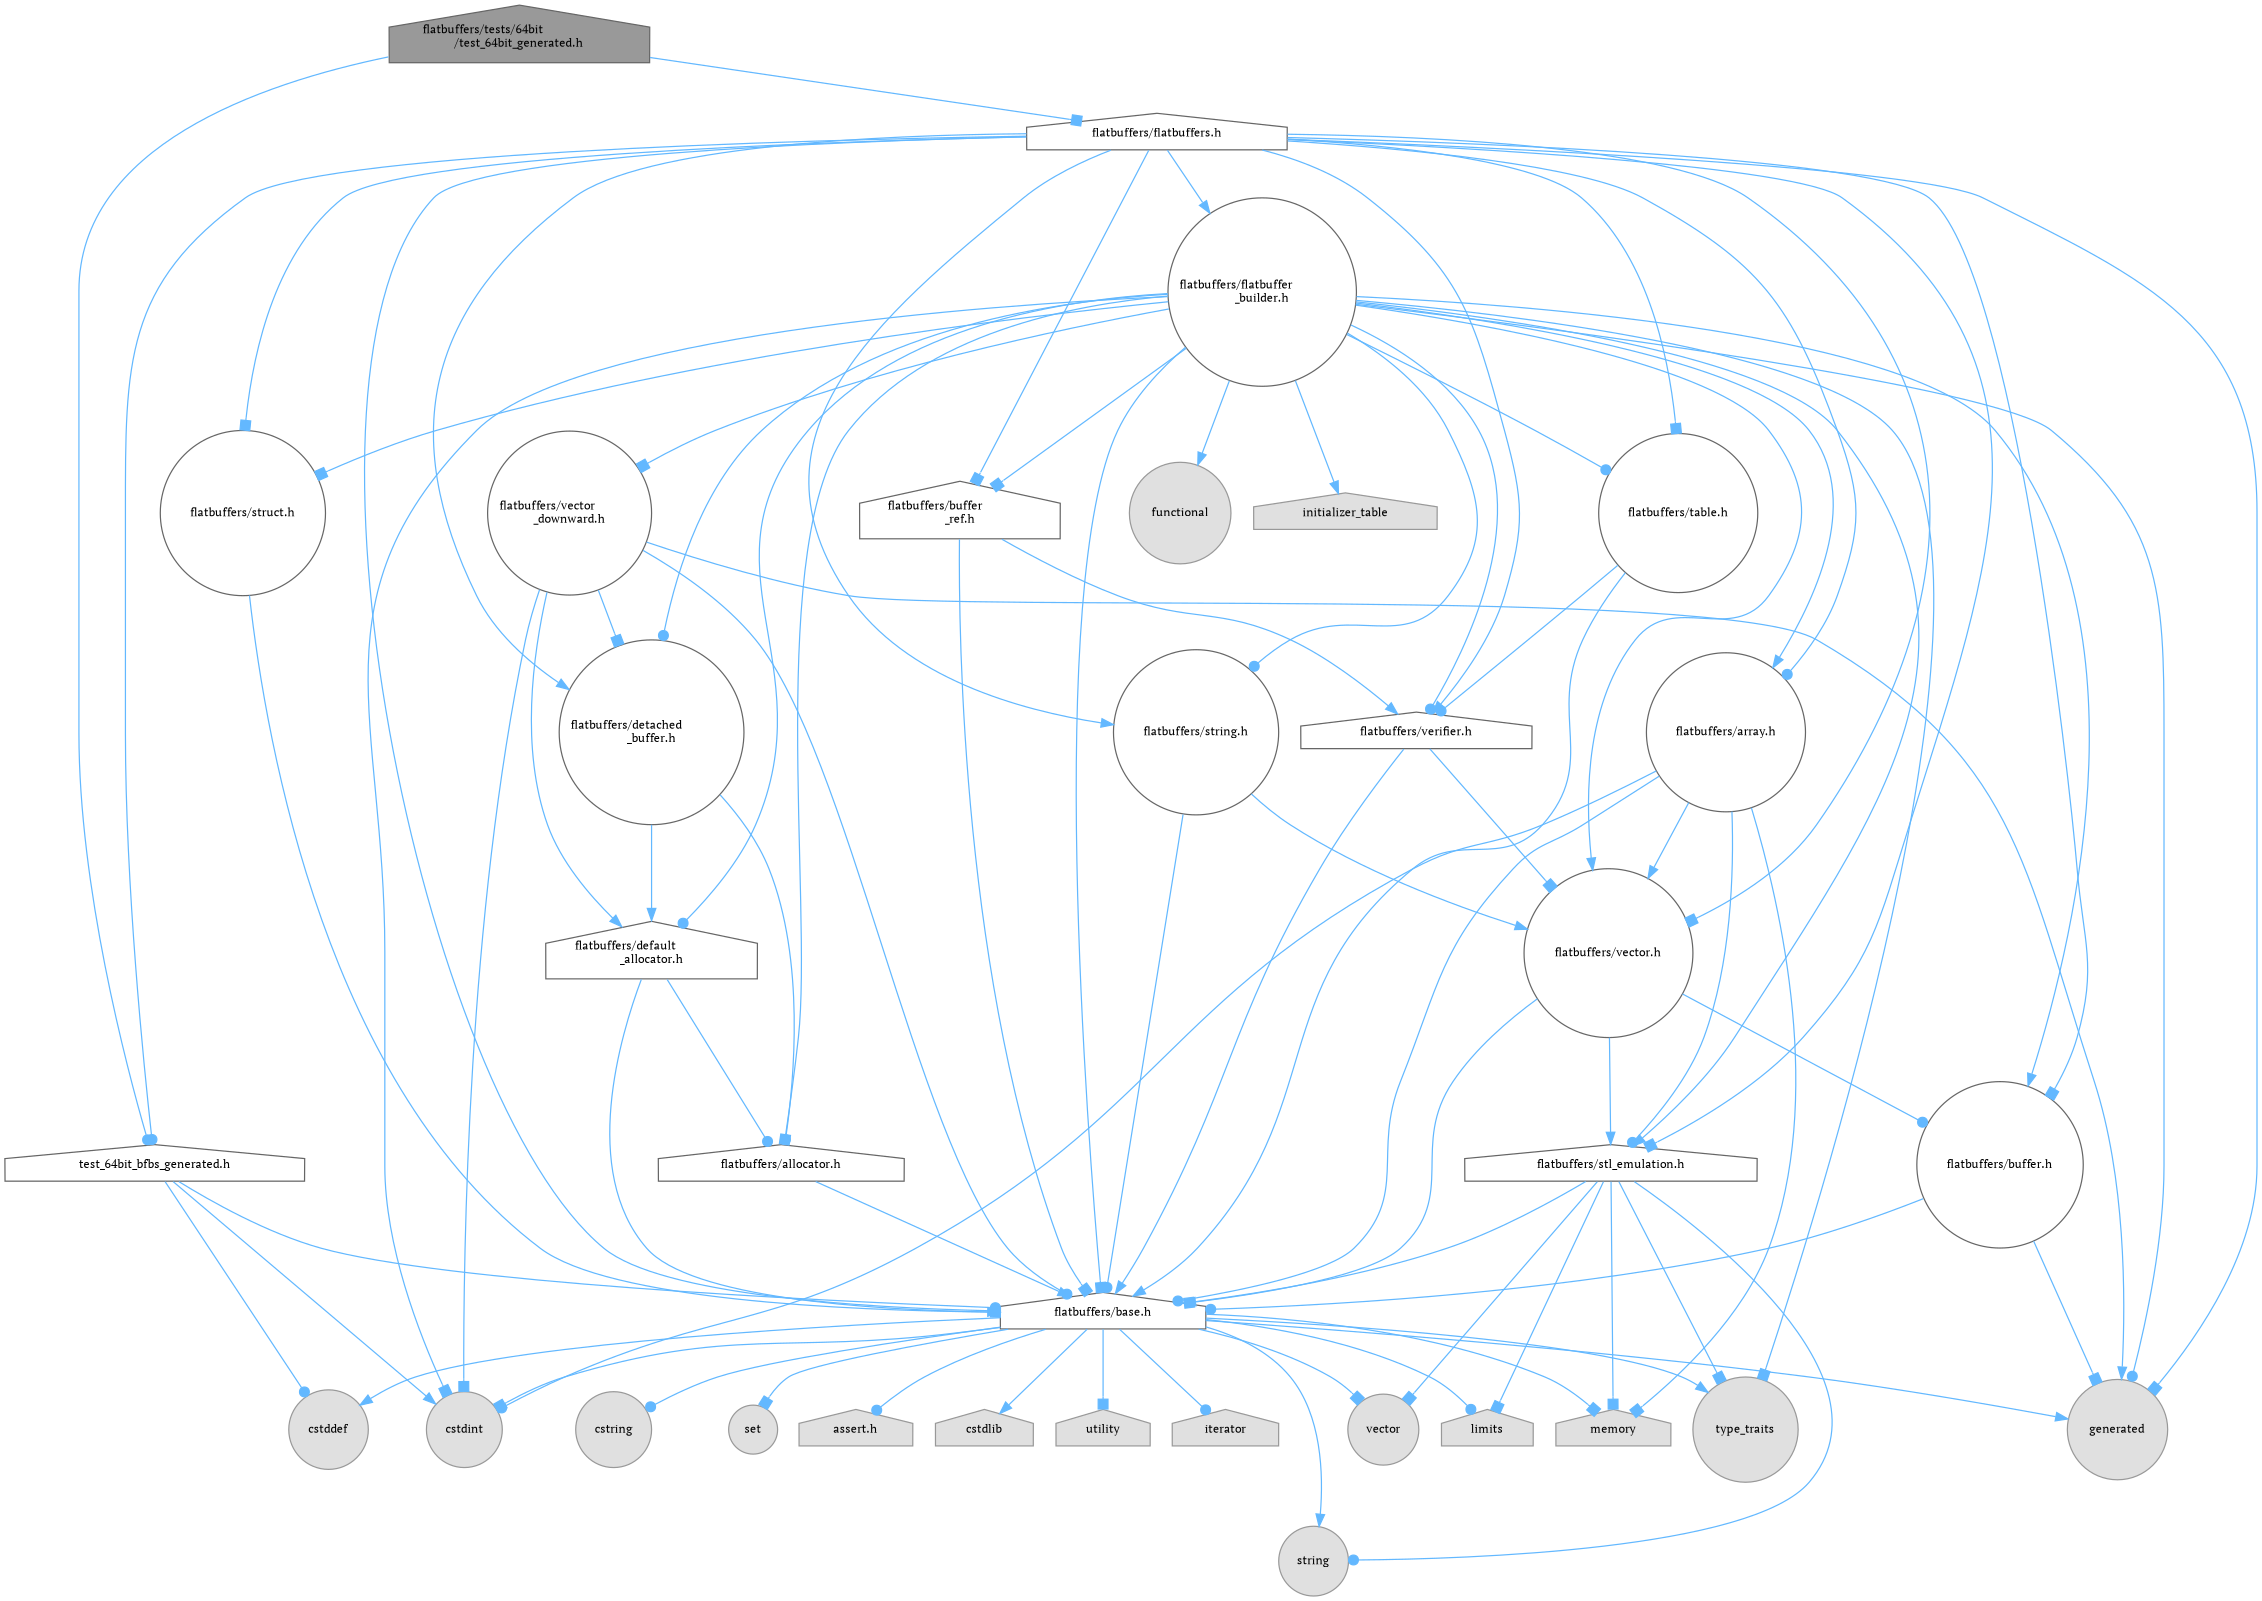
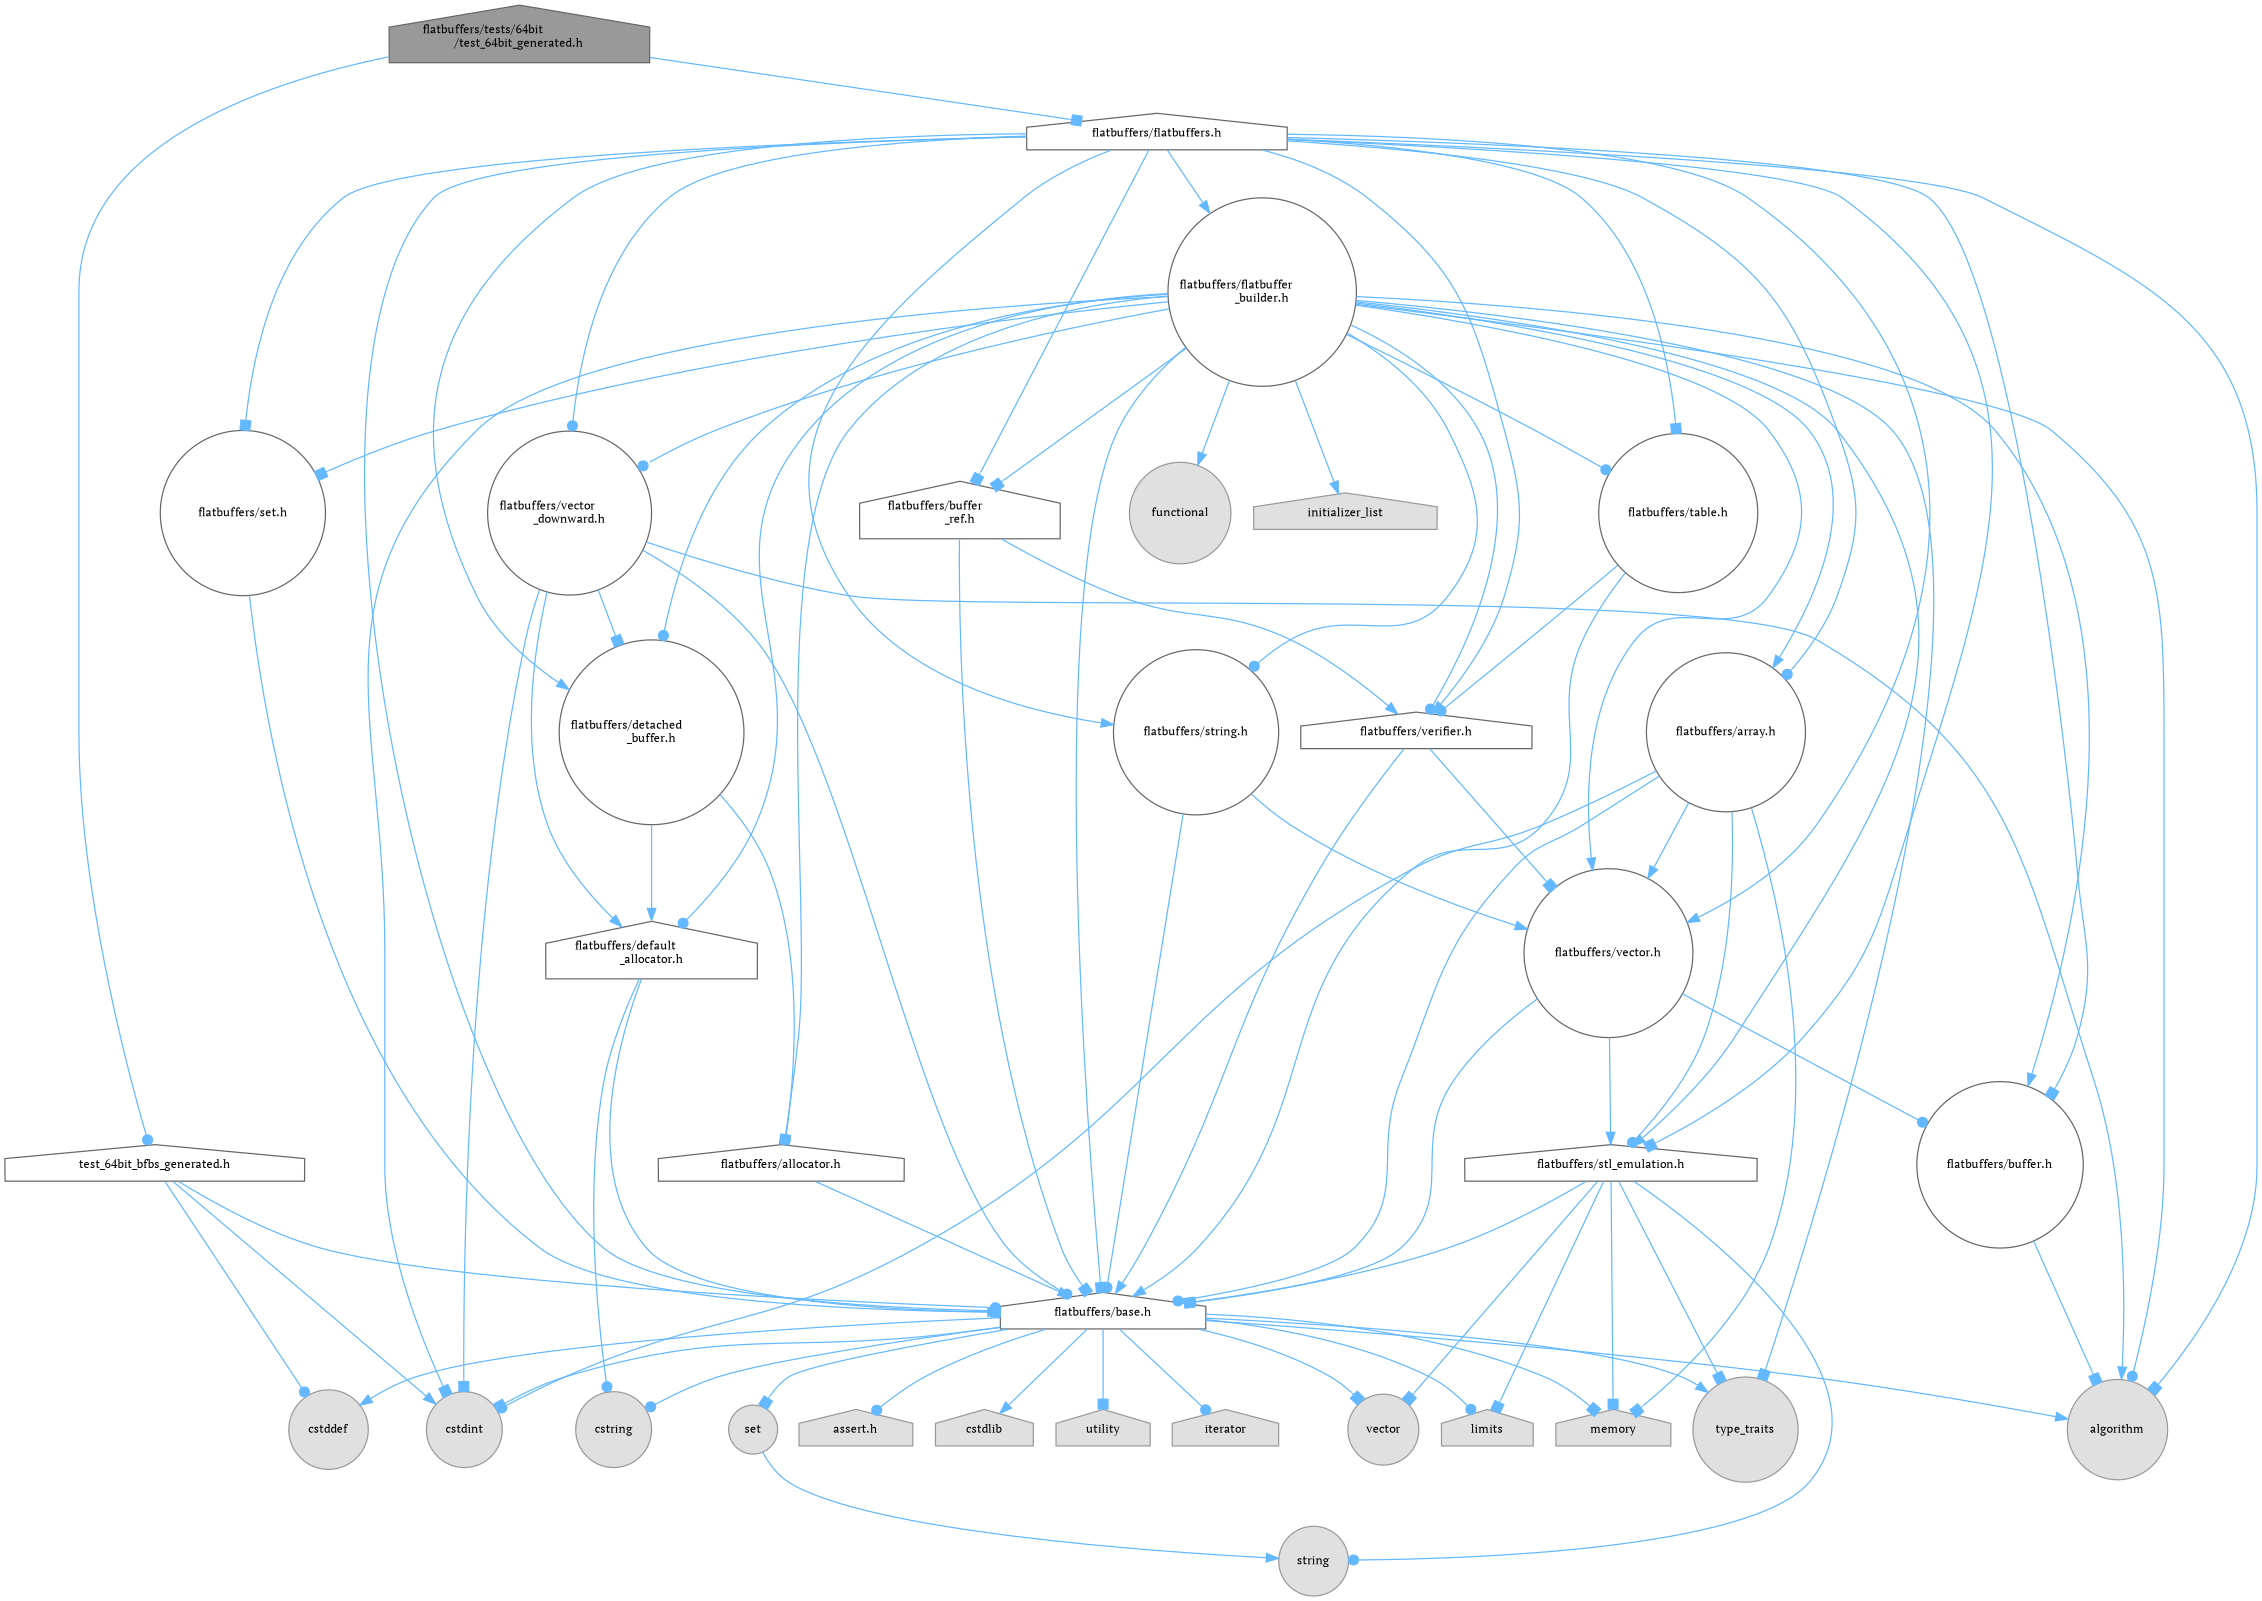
  digraph {
    fontname="PT Serif"
    node [color=grey40 fillcolor=white fontname="PT Serif" fontsize=10 shape=circle style=filled]
    edge [arrowhead=box color=steelblue1 fontname="PT Serif" fontsize=10 labelfontname=Helvetica labelfontsize=10 style=solid]
    n1 [color=gray40 fillcolor=grey60 fontcolor=black height=0.2 label="flatbuffers/tests/64bit\l/test_64bit_generated.h" shape=house width=0.4]
    n2 [height=0.2 label="flatbuffers/flatbuffers.h" shape=house width=0.4]
    n3 [height=0.2 label="test_64bit_bfbs_generated.h" shape=house width=0.4]
-   n4 [color=grey60 fillcolor="#E0E0E0" height=0.2 label=generated width=0.4]
+   n4 [color=grey60 fillcolor="#E0E0E0" height=0.2 label=algorithm width=0.4]
    n5 [height=0.2 label="flatbuffers/array.h" width=0.4]
    n6 [height=0.2 label="flatbuffers/base.h" shape=house width=0.4]
    n7 [height=0.2 label="flatbuffers/stl_emulation.h" shape=house width=0.4]
    n8 [height=0.2 label="flatbuffers/vector.h" width=0.4]
    n9 [height=0.2 label="flatbuffers/buffer.h" width=0.4]
    n10 [height=0.2 label="flatbuffers/buffer\l_ref.h" shape=house width=0.4]
    n11 [height=0.2 label="flatbuffers/verifier.h" shape=house width=0.4]
    n12 [height=0.2 label="flatbuffers/detached\l_buffer.h" width=0.4]
    n13 [height=0.2 label="flatbuffers/flatbuffer\l_builder.h" width=0.4]
    n14 [height=0.2 label="flatbuffers/string.h" width=0.4]
-   n15 [height=0.2 label="flatbuffers/struct.h" width=0.4]
+   n15 [height=0.2 label="flatbuffers/set.h" width=0.4]
    n16 [height=0.2 label="flatbuffers/table.h" width=0.4]
    n17 [height=0.2 label="flatbuffers/vector\l_downward.h" width=0.4]
    n18 [color=grey60 fillcolor="#E0E0E0" height=0.2 label=cstdint width=0.4]
    n19 [color=grey60 fillcolor="#E0E0E0" height=0.2 label=cstddef width=0.4]
    n20 [color=grey60 fillcolor="#E0E0E0" height=0.2 label=memory shape=house width=0.4]
    n21 [color=grey60 fillcolor="#E0E0E0" height=0.2 label="assert.h" shape=house width=0.4]
    n22 [color=grey60 fillcolor="#E0E0E0" height=0.2 label=cstdlib shape=house width=0.4]
    n23 [color=grey60 fillcolor="#E0E0E0" height=0.2 label=cstring width=0.4]
    n24 [color=grey60 fillcolor="#E0E0E0" height=0.2 label=utility shape=house width=0.4]
    n25 [color=grey60 fillcolor="#E0E0E0" height=0.2 label=string width=0.4]
    n26 [color=grey60 fillcolor="#E0E0E0" height=0.2 label=type_traits width=0.4]
    n27 [color=grey60 fillcolor="#E0E0E0" height=0.2 label=vector width=0.4]
    n28 [color=grey60 fillcolor="#E0E0E0" height=0.2 label=set width=0.4]
    n29 [color=grey60 fillcolor="#E0E0E0" height=0.2 label=limits shape=house width=0.4]
    n30 [color=grey60 fillcolor="#E0E0E0" height=0.2 label=iterator shape=house width=0.4]
    n31 [height=0.2 label="flatbuffers/allocator.h" shape=house width=0.4]
    n32 [height=0.2 label="flatbuffers/default\l_allocator.h" shape=house width=0.4]
    n33 [color=grey60 fillcolor="#E0E0E0" height=0.2 label=functional width=0.4]
-   n34 [color=grey60 fillcolor="#E0E0E0" height=0.2 label=initializer_table shape=house width=0.4]
+   n34 [color=grey60 fillcolor="#E0E0E0" height=0.2 label=initializer_list shape=house width=0.4]
    n1 -> n2
    n1 -> n3 [arrowhead=dot]
    n2 -> n4
    n2 -> n5 [arrowhead=dot]
    n2 -> n6 [arrowhead=dot]
    n2 -> n7
-   n2 -> n8
+   n2 -> n8 [arrowhead=normal]
    n2 -> n9
    n2 -> n10
    n2 -> n11 [arrowhead=normal]
    n2 -> n12 [arrowhead=normal]
    n2 -> n13 [arrowhead=normal]
    n2 -> n14 [arrowhead=normal]
    n2 -> n15
    n2 -> n16
-   n2 -> n3 [arrowhead=dot]
+   n2 -> n17 [arrowhead=dot]
    n3 -> n6 [arrowhead=dot]
    n3 -> n18 [arrowhead=normal]
    n3 -> n19 [arrowhead=dot]
    n5 -> n6 [arrowhead=dot]
    n5 -> n7 [arrowhead=dot]
    n5 -> n8 [arrowhead=normal]
    n5 -> n18 [arrowhead=dot]
    n5 -> n20
    n6 -> n4 [arrowhead=normal]
    n6 -> n18
    n6 -> n19 [arrowhead=normal]
    n6 -> n20
    n6 -> n21 [arrowhead=dot]
    n6 -> n22 [arrowhead=normal]
    n6 -> n23 [arrowhead=dot]
    n6 -> n24
-   n6 -> n25 [arrowhead=normal]
+   n28 -> n25 [arrowhead=normal]
    n6 -> n26 [arrowhead=normal]
    n6 -> n27
    n6 -> n28
    n6 -> n29 [arrowhead=dot]
    n6 -> n30 [arrowhead=dot]
    n7 -> n6 [arrowhead=normal]
    n7 -> n20
    n7 -> n25 [arrowhead=dot]
    n7 -> n26
    n7 -> n27
    n7 -> n29
    n8 -> n6
    n8 -> n7 [arrowhead=normal]
    n8 -> n9 [arrowhead=dot]
    n9 -> n4
-   n9 -> n6 [arrowhead=dot]
    n10 -> n6
    n10 -> n11 [arrowhead=normal]
    n11 -> n6 [arrowhead=normal]
    n11 -> n8
    n12 -> n31 [arrowhead=dot]
    n12 -> n32 [arrowhead=normal]
    n13 -> n4 [arrowhead=dot]
    n13 -> n5 [arrowhead=normal]
    n13 -> n6
    n13 -> n7 [arrowhead=normal]
    n13 -> n8 [arrowhead=normal]
    n13 -> n9 [arrowhead=normal]
    n13 -> n10
    n13 -> n11 [arrowhead=dot]
    n13 -> n12 [arrowhead=dot]
    n13 -> n14 [arrowhead=dot]
    n13 -> n15
    n13 -> n16 [arrowhead=dot]
-   n13 -> n17
+   n13 -> n17 [arrowhead=dot]
    n13 -> n18
    n13 -> n26
    n13 -> n31
    n13 -> n32 [arrowhead=dot]
    n13 -> n33 [arrowhead=normal]
    n13 -> n34 [arrowhead=normal]
    n14 -> n6 [arrowhead=dot]
    n14 -> n8 [arrowhead=normal]
    n15 -> n6 [arrowhead=normal]
    n16 -> n6 [arrowhead=normal]
    n16 -> n11 [arrowhead=dot]
    n17 -> n4 [arrowhead=normal]
    n17 -> n6 [arrowhead=dot]
    n17 -> n12
    n17 -> n18
    n17 -> n32 [arrowhead=normal]
    n31 -> n6 [arrowhead=normal]
    n32 -> n6
-   n32 -> n31 [arrowhead=dot]
+   n32 -> n23 [arrowhead=dot]
  }
